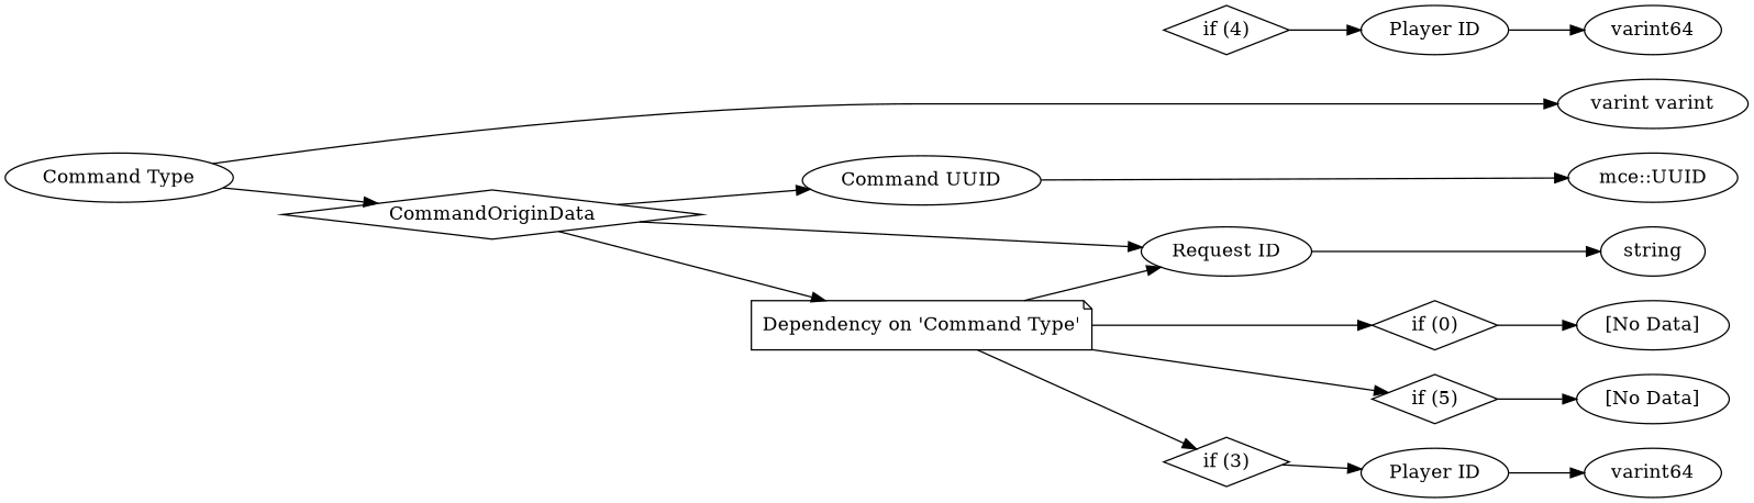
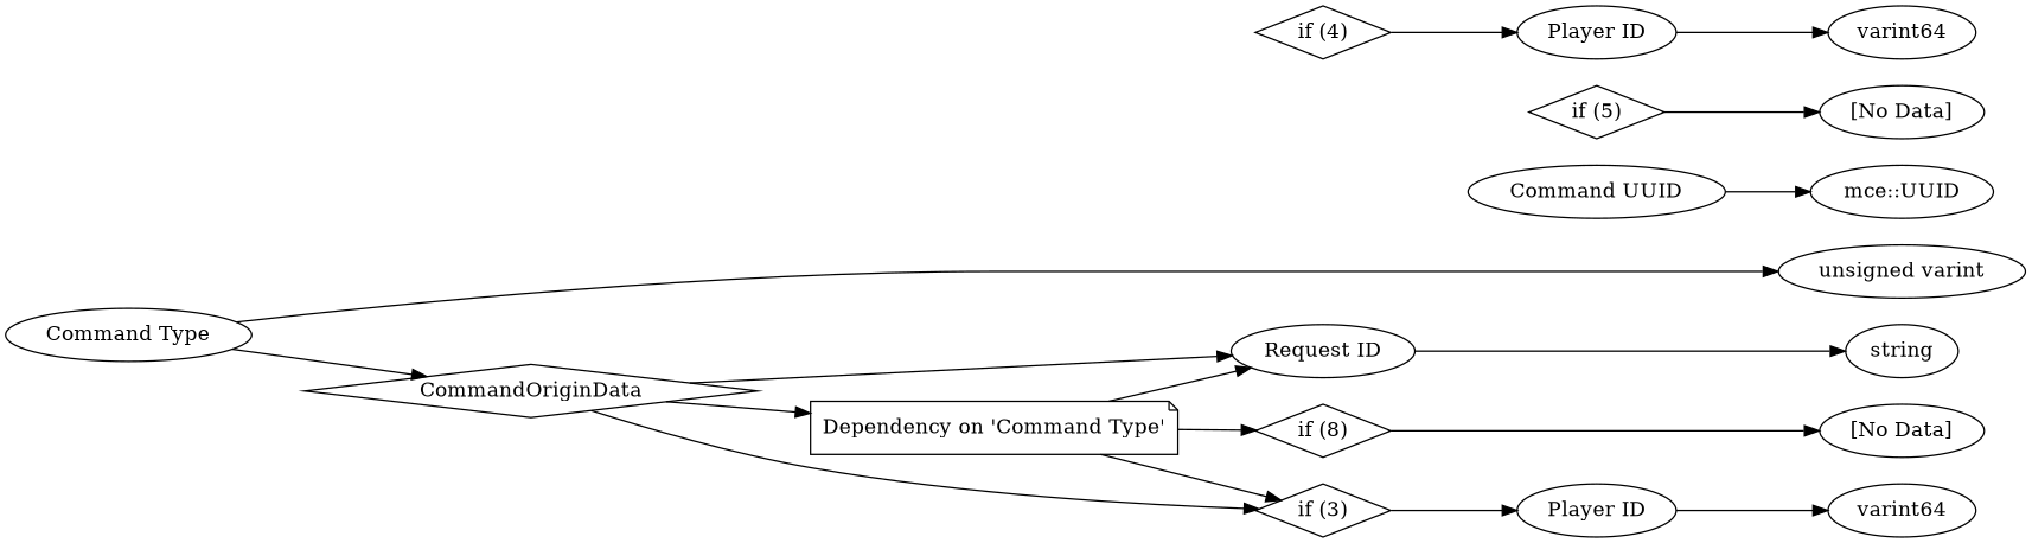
  digraph {
    rankdir=LR
-   n1 [label="varint varint"]
+   n1 [label="unsigned varint"]
    n2 [label="mce::UUID"]
    n3 [label=string]
    n4 [label="[No Data]"]
    n5 [label="[No Data]"]
    n6 [label=varint64]
    n7 [label=varint64]
    n8 [label=CommandOriginData shape=diamond]
    n9 [label="Command UUID"]
    n10 [label="Request ID"]
    n11 [label="Dependency on 'Command Type'" shape=note]
    n12 [label="Command Type"]
-   n13 [label="if (0)" shape=diamond]
+   n13 [label="if (8)" shape=diamond]
    n14 [label="if (5)" shape=diamond]
    n15 [label="if (3)" shape=diamond]
    n16 [label="if (4)" shape=diamond]
    n17 [label="Player ID"]
    n18 [label="Player ID"]
    subgraph sub_1 {
      rank=max
      n1
      n2
      n3
      n4
      n5
      n6
      n7
    }
-   n8 -> n9
+   n8 -> n15
    n8 -> n10
    n8 -> n11
    n9 -> n2
    n10 -> n3
    n11 -> n10
    n11 -> n13
-   n11 -> n14
    n11 -> n15
    n12 -> n1
    n12 -> n8
    n13 -> n4
    n14 -> n5
    n15 -> n18
    n16 -> n17
    n17 -> n6
    n18 -> n7
  }
